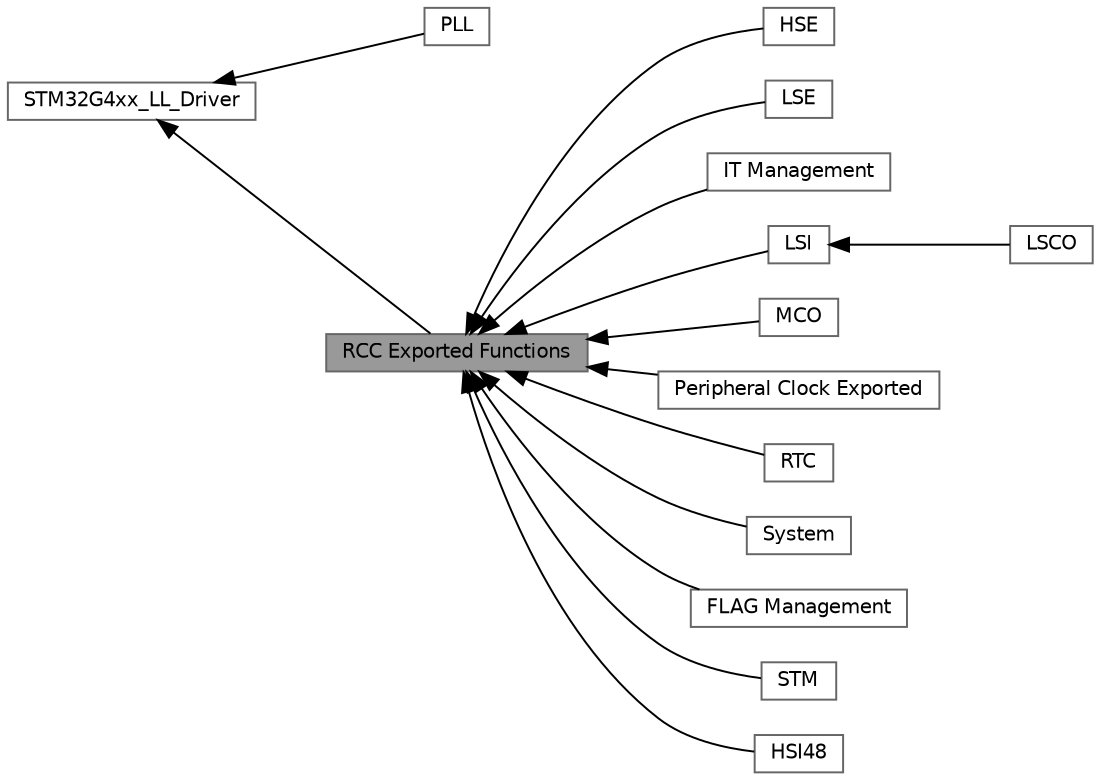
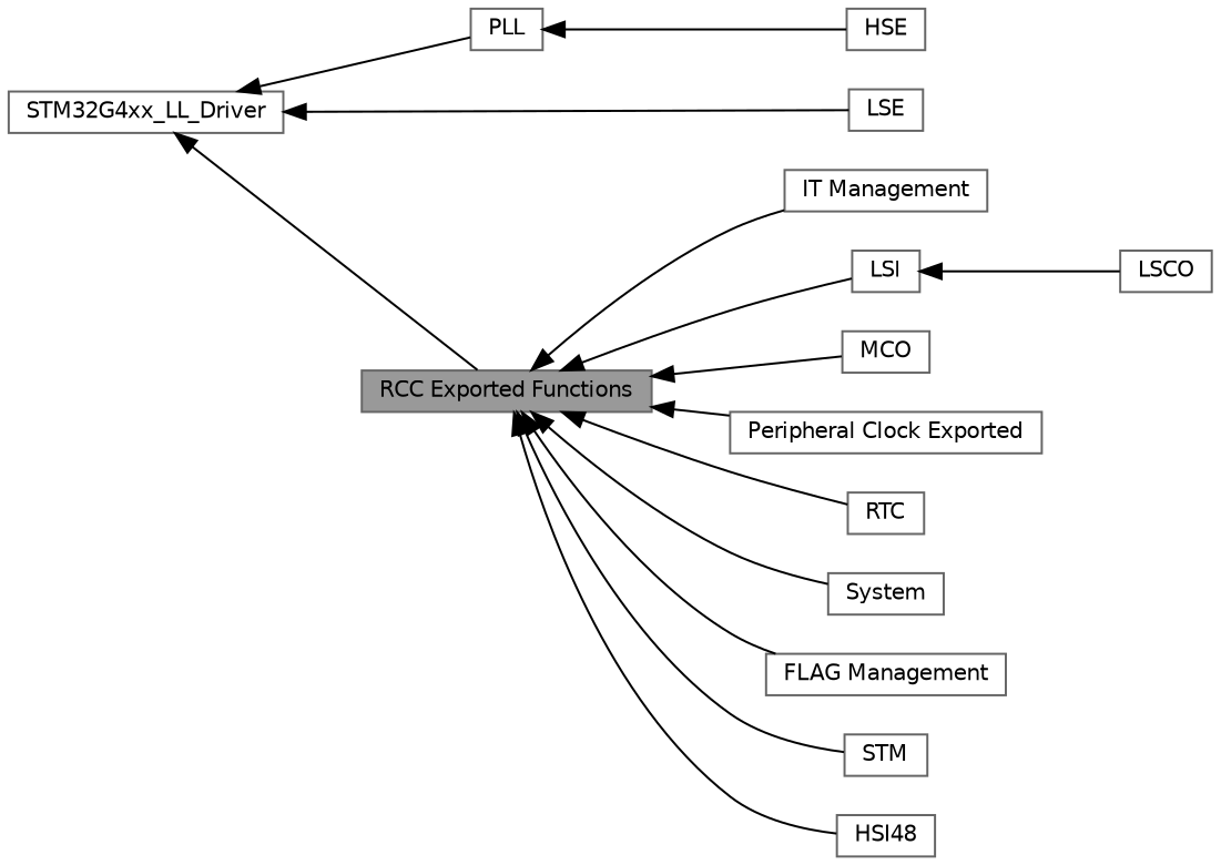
  digraph {
    rankdir=LR
    node [color=grey40 fillcolor=white fontname=Helvetica fontsize=10 shape=box style=filled]
    edge [dir=back fontname=Helvetica fontsize=10 labelfontname=Helvetica labelfontsize=10 shape=plaintext style=solid]
    n1 [height=0.2 label="FLAG Management" width=0.4]
    n2 [height=0.2 label=HSE width=0.4]
    n3 [height=0.2 label=STM width=0.4]
    n4 [height=0.2 label=HSI48 width=0.4]
    n5 [height=0.2 label="IT Management" width=0.4]
    n6 [height=0.2 label=LSCO width=0.4]
    n7 [height=0.2 label=LSE width=0.4]
    n8 [height=0.2 label=LSI width=0.4]
    n9 [height=0.2 label=MCO width=0.4]
    n10 [height=0.2 label=PLL width=0.4]
    n11 [height=0.2 label="Peripheral Clock Exported" width=0.4]
    n12 [height=0.2 label=RTC width=0.4]
    n13 [height=0.2 label=System width=0.4]
    n14 [color=gray40 fillcolor=grey60 fontcolor=black height=0.2 label="RCC Exported Functions" width=0.4]
    n15 [height=0.2 label=STM32G4xx_LL_Driver width=0.4]
    n8 -> n6
    n14 -> n1
-   n14 -> n2
+   n10 -> n2
    n14 -> n3
    n14 -> n4
    n14 -> n5
-   n14 -> n7
+   n15 -> n7
    n14 -> n8
    n14 -> n9
    n14 -> n11
    n14 -> n12
    n14 -> n13
    n15 -> n10
    n15 -> n14
  }
